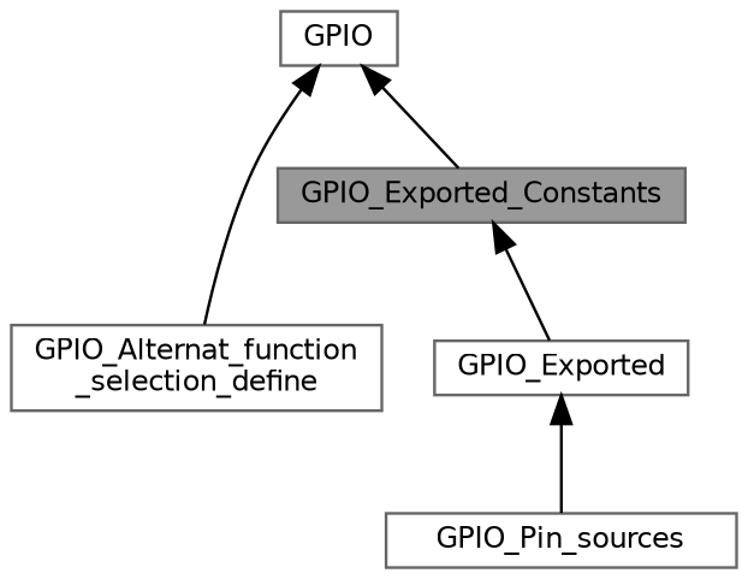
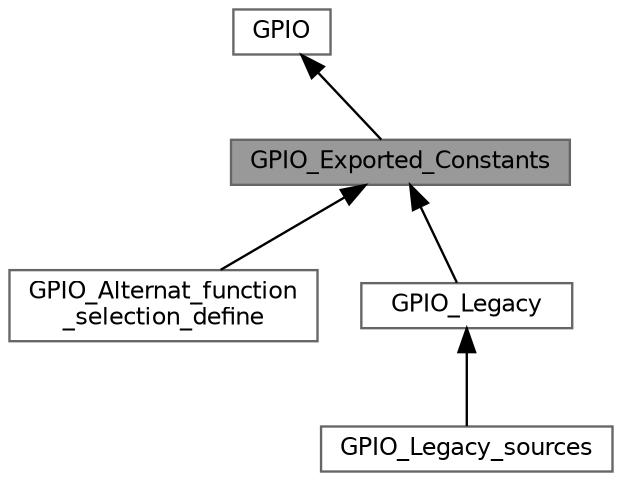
  digraph {
    fontname="DejaVu Sans"
    rankdir=TB
    node [color=grey40 fillcolor=white fontname="DejaVu Sans" fontsize=10 shape=box style=filled]
    edge [dir=back fontname="DejaVu Sans" fontsize=10 labelfontname=Helvetica labelfontsize=10 shape=plaintext style=solid]
    n1 [height=0.2 label=GPIO width=0.4]
    n2 [color=gray40 fillcolor=grey60 fontcolor=black height=0.2 label=GPIO_Exported_Constants width=0.4]
    n3 [height=0.2 label="GPIO_Alternat_function\l_selection_define" width=0.4]
-   n4 [height=0.2 label=GPIO_Exported width=0.4]
-   n5 [height=0.2 label=GPIO_Pin_sources width=0.4]
+   n4 [height=0.2 label=GPIO_Legacy width=0.4]
+   n5 [height=0.2 label=GPIO_Legacy_sources width=0.4]
    n1 -> n2
-   n1 -> n3
+   n2 -> n3
    n2 -> n4
    n4 -> n5
  }
